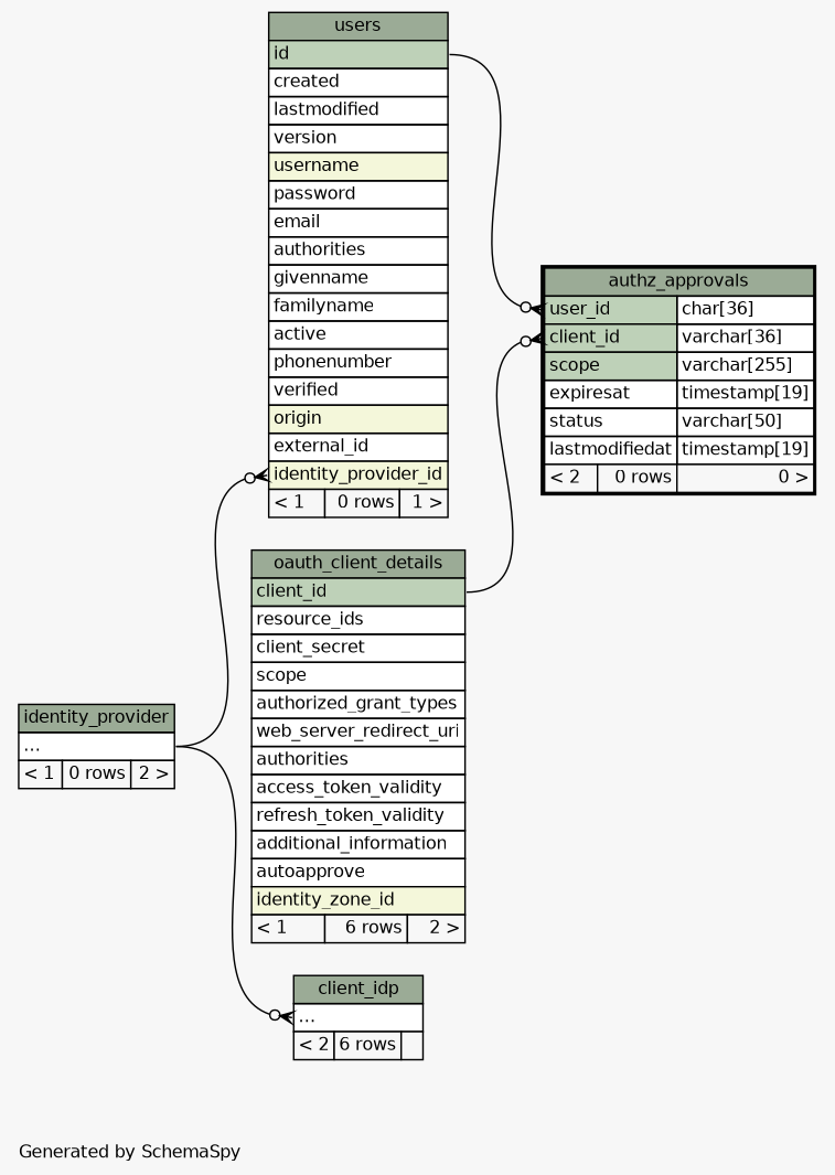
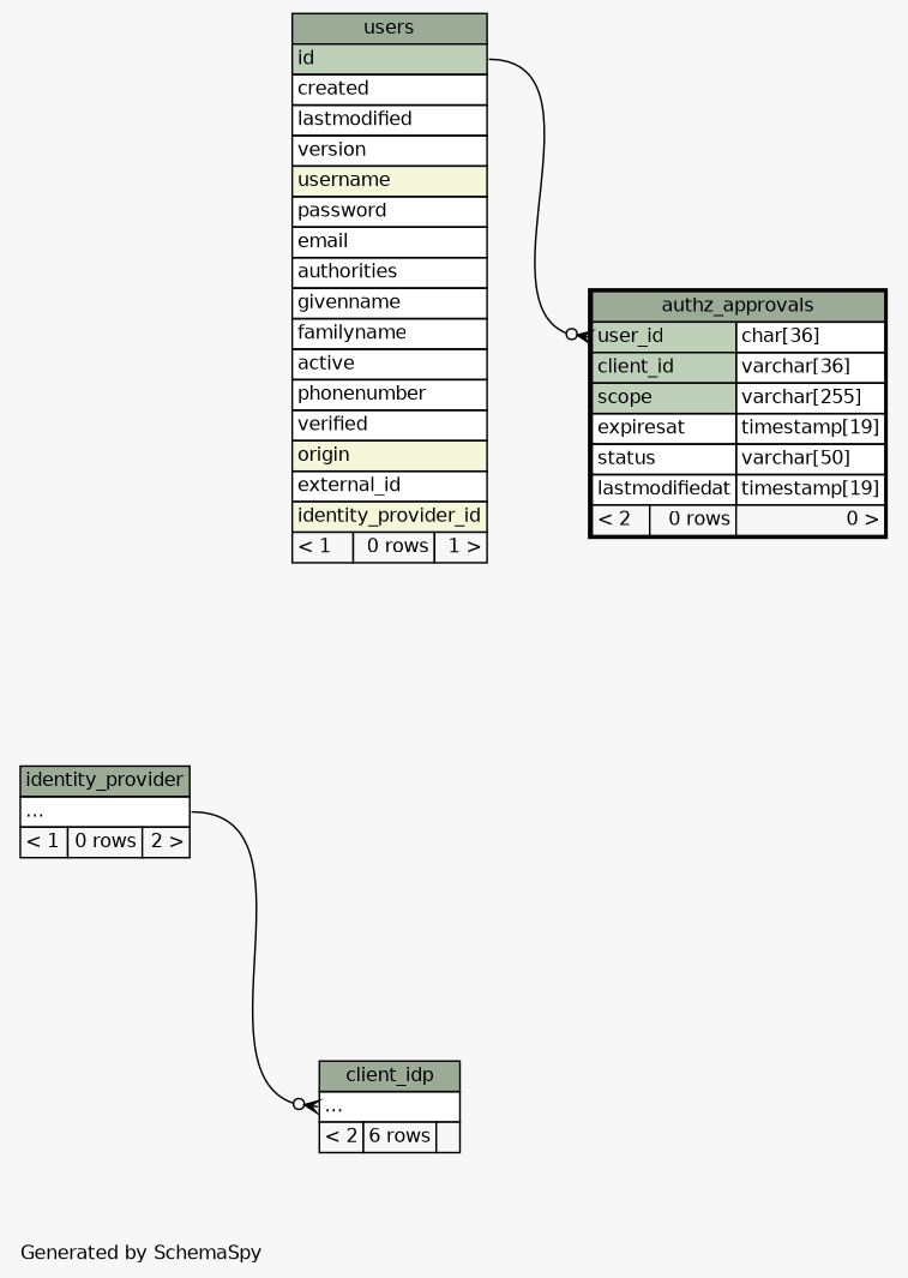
  digraph {
    bgcolor="#f7f7f7"
    fontname=Helvetica
    fontsize=11
    label="\nGenerated by SchemaSpy"
    labeljust=l
    nodesep=0.18
    rankdir=RL
    ranksep=0.46
    node [fontname=Helvetica fontsize=11 shape=plaintext]
    edge [arrowhead=none arrowsize=0.8 arrowtail=crowodot dir=back headport="elipses:e"]
    n1 [label=<     <TABLE BORDER="2" CELLBORDER="1" CELLSPACING="0" BGCOLOR="#ffffff">       <TR><TD COLSPAN="3" BGCOLOR="#9bab96" ALIGN="CENTER">authz_approvals</TD></TR>       <TR><TD PORT="user_id" COLSPAN="2" BGCOLOR="#bed1b8" ALIGN="LEFT">user_id</TD><TD PORT="user_id.type" ALIGN="LEFT">char[36]</TD></TR>       <TR><TD PORT="client_id" COLSPAN="2" BGCOLOR="#bed1b8" ALIGN="LEFT">client_id</TD><TD PORT="client_id.type" ALIGN="LEFT">varchar[36]</TD></TR>       <TR><TD PORT="scope" COLSPAN="2" BGCOLOR="#bed1b8" ALIGN="LEFT">scope</TD><TD PORT="scope.type" ALIGN="LEFT">varchar[255]</TD></TR>       <TR><TD PORT="expiresat" COLSPAN="2" ALIGN="LEFT">expiresat</TD><TD PORT="expiresat.type" ALIGN="LEFT">timestamp[19]</TD></TR>       <TR><TD PORT="status" COLSPAN="2" ALIGN="LEFT">status</TD><TD PORT="status.type" ALIGN="LEFT">varchar[50]</TD></TR>       <TR><TD PORT="lastmodifiedat" COLSPAN="2" ALIGN="LEFT">lastmodifiedat</TD><TD PORT="lastmodifiedat.type" ALIGN="LEFT">timestamp[19]</TD></TR>       <TR><TD ALIGN="LEFT" BGCOLOR="#f7f7f7">&lt; 2</TD><TD ALIGN="RIGHT" BGCOLOR="#f7f7f7">0 rows</TD><TD ALIGN="RIGHT" BGCOLOR="#f7f7f7">0 &gt;</TD></TR>     </TABLE>>]
-   n2 [label=<     <TABLE BORDER="0" CELLBORDER="1" CELLSPACING="0" BGCOLOR="#ffffff">       <TR><TD COLSPAN="3" BGCOLOR="#9bab96" ALIGN="CENTER">oauth_client_details</TD></TR>       <TR><TD PORT="client_id" COLSPAN="3" BGCOLOR="#bed1b8" ALIGN="LEFT">client_id</TD></TR>       <TR><TD PORT="resource_ids" COLSPAN="3" ALIGN="LEFT">resource_ids</TD></TR>       <TR><TD PORT="client_secret" COLSPAN="3" ALIGN="LEFT">client_secret</TD></TR>       <TR><TD PORT="scope" COLSPAN="3" ALIGN="LEFT">scope</TD></TR>       <TR><TD PORT="authorized_grant_types" COLSPAN="3" ALIGN="LEFT">authorized_grant_types</TD></TR>       <TR><TD PORT="web_server_redirect_uri" COLSPAN="3" ALIGN="LEFT">web_server_redirect_uri</TD></TR>       <TR><TD PORT="authorities" COLSPAN="3" ALIGN="LEFT">authorities</TD></TR>       <TR><TD PORT="access_token_validity" COLSPAN="3" ALIGN="LEFT">access_token_validity</TD></TR>       <TR><TD PORT="refresh_token_validity" COLSPAN="3" ALIGN="LEFT">refresh_token_validity</TD></TR>       <TR><TD PORT="additional_information" COLSPAN="3" ALIGN="LEFT">additional_information</TD></TR>       <TR><TD PORT="autoapprove" COLSPAN="3" ALIGN="LEFT">autoapprove</TD></TR>       <TR><TD PORT="identity_zone_id" COLSPAN="3" BGCOLOR="#f4f7da" ALIGN="LEFT">identity_zone_id</TD></TR>       <TR><TD ALIGN="LEFT" BGCOLOR="#f7f7f7">&lt; 1</TD><TD ALIGN="RIGHT" BGCOLOR="#f7f7f7">6 rows</TD><TD ALIGN="RIGHT" BGCOLOR="#f7f7f7">2 &gt;</TD></TR>     </TABLE>>]
    n3 [label=<     <TABLE BORDER="0" CELLBORDER="1" CELLSPACING="0" BGCOLOR="#ffffff">       <TR><TD COLSPAN="3" BGCOLOR="#9bab96" ALIGN="CENTER">users</TD></TR>       <TR><TD PORT="id" COLSPAN="3" BGCOLOR="#bed1b8" ALIGN="LEFT">id</TD></TR>       <TR><TD PORT="created" COLSPAN="3" ALIGN="LEFT">created</TD></TR>       <TR><TD PORT="lastmodified" COLSPAN="3" ALIGN="LEFT">lastmodified</TD></TR>       <TR><TD PORT="version" COLSPAN="3" ALIGN="LEFT">version</TD></TR>       <TR><TD PORT="username" COLSPAN="3" BGCOLOR="#f4f7da" ALIGN="LEFT">username</TD></TR>       <TR><TD PORT="password" COLSPAN="3" ALIGN="LEFT">password</TD></TR>       <TR><TD PORT="email" COLSPAN="3" ALIGN="LEFT">email</TD></TR>       <TR><TD PORT="authorities" COLSPAN="3" ALIGN="LEFT">authorities</TD></TR>       <TR><TD PORT="givenname" COLSPAN="3" ALIGN="LEFT">givenname</TD></TR>       <TR><TD PORT="familyname" COLSPAN="3" ALIGN="LEFT">familyname</TD></TR>       <TR><TD PORT="active" COLSPAN="3" ALIGN="LEFT">active</TD></TR>       <TR><TD PORT="phonenumber" COLSPAN="3" ALIGN="LEFT">phonenumber</TD></TR>       <TR><TD PORT="verified" COLSPAN="3" ALIGN="LEFT">verified</TD></TR>       <TR><TD PORT="origin" COLSPAN="3" BGCOLOR="#f4f7da" ALIGN="LEFT">origin</TD></TR>       <TR><TD PORT="external_id" COLSPAN="3" ALIGN="LEFT">external_id</TD></TR>       <TR><TD PORT="identity_provider_id" COLSPAN="3" BGCOLOR="#f4f7da" ALIGN="LEFT">identity_provider_id</TD></TR>       <TR><TD ALIGN="LEFT" BGCOLOR="#f7f7f7">&lt; 1</TD><TD ALIGN="RIGHT" BGCOLOR="#f7f7f7">0 rows</TD><TD ALIGN="RIGHT" BGCOLOR="#f7f7f7">1 &gt;</TD></TR>     </TABLE>>]
    n4 [label=<     <TABLE BORDER="0" CELLBORDER="1" CELLSPACING="0" BGCOLOR="#ffffff">       <TR><TD COLSPAN="3" BGCOLOR="#9bab96" ALIGN="CENTER">identity_provider</TD></TR>       <TR><TD PORT="elipses" COLSPAN="3" ALIGN="LEFT">...</TD></TR>       <TR><TD ALIGN="LEFT" BGCOLOR="#f7f7f7">&lt; 1</TD><TD ALIGN="RIGHT" BGCOLOR="#f7f7f7">0 rows</TD><TD ALIGN="RIGHT" BGCOLOR="#f7f7f7">2 &gt;</TD></TR>     </TABLE>>]
    n5 [label=<     <TABLE BORDER="0" CELLBORDER="1" CELLSPACING="0" BGCOLOR="#ffffff">       <TR><TD COLSPAN="3" BGCOLOR="#9bab96" ALIGN="CENTER">client_idp</TD></TR>       <TR><TD PORT="elipses" COLSPAN="3" ALIGN="LEFT">...</TD></TR>       <TR><TD ALIGN="LEFT" BGCOLOR="#f7f7f7">&lt; 2</TD><TD ALIGN="RIGHT" BGCOLOR="#f7f7f7">6 rows</TD><TD ALIGN="RIGHT" BGCOLOR="#f7f7f7">  </TD></TR>     </TABLE>>]
-   n1 -> n2 [headport="client_id:e" tailport="client_id:w"]
    n1 -> n3 [headport="id:e" tailport="user_id:w"]
-   n3 -> n4 [tailport="identity_provider_id:w"]
    n5 -> n4 [tailport="elipses:w"]
  }
